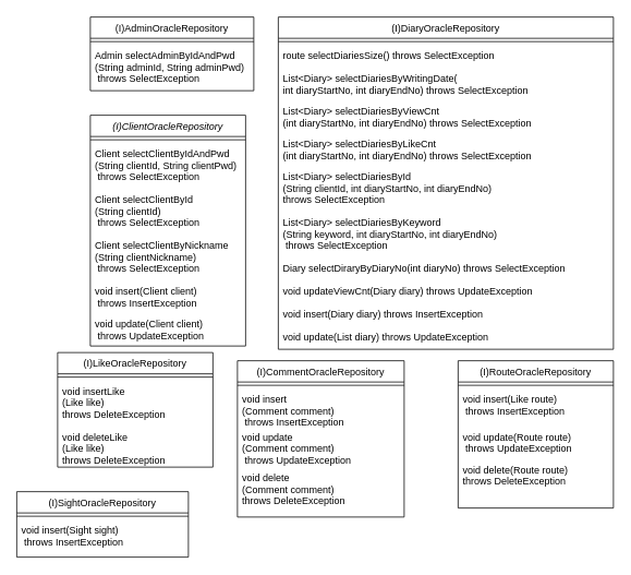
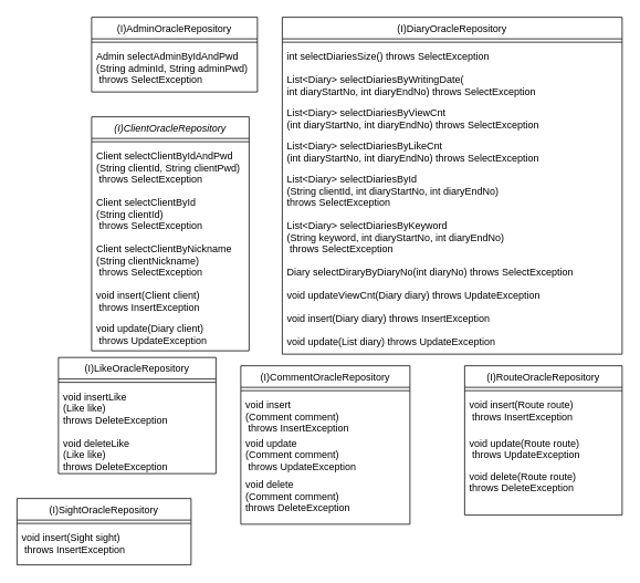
  <mxCell id="0" />
  <mxCell id="1" parent="0" />
  <mxCell id="2" value="(I)ClientOracleRepository" style="swimlane;fontStyle=2;align=center;verticalAlign=top;childLayout=stackLayout;horizontal=1;startSize=26;horizontalStack=0;resizeParent=1;resizeLast=0;collapsible=1;marginBottom=0;rounded=0;shadow=0;strokeWidth=1;" parent="1" vertex="1"><mxGeometry x="110" y="140" width="190" height="282" as="geometry"><mxRectangle x="230" y="140" width="160" height="26" as="alternateBounds" /></mxGeometry></mxCell>
  <mxCell id="3" value="" style="line;html=1;strokeWidth=1;align=left;verticalAlign=middle;spacingTop=-1;spacingLeft=3;spacingRight=3;rotatable=0;labelPosition=right;points=[];portConstraint=eastwest;" parent="2" vertex="1"><mxGeometry y="26" width="190" height="8" as="geometry" /></mxCell>
  <mxCell id="4" value="Client selectClientByIdAndPwd&#10;(String clientId, String clientPwd)&#10; throws SelectException&#10;" style="text;align=left;verticalAlign=top;spacingLeft=4;spacingRight=4;overflow=hidden;rotatable=0;points=[[0,0.5],[1,0.5]];portConstraint=eastwest;" parent="2" vertex="1"><mxGeometry y="34" width="190" height="56" as="geometry" /></mxCell>
  <mxCell id="5" value="Client selectClientById&#10;(String clientId)&#10; throws SelectException&#10;" style="text;align=left;verticalAlign=top;spacingLeft=4;spacingRight=4;overflow=hidden;rotatable=0;points=[[0,0.5],[1,0.5]];portConstraint=eastwest;" parent="2" vertex="1"><mxGeometry y="90" width="190" height="56" as="geometry" /></mxCell>
  <mxCell id="6" value="Client selectClientByNickname&#10;(String clientNickname)&#10; throws SelectException&#10;" style="text;align=left;verticalAlign=top;spacingLeft=4;spacingRight=4;overflow=hidden;rotatable=0;points=[[0,0.5],[1,0.5]];portConstraint=eastwest;" parent="2" vertex="1"><mxGeometry y="146" width="190" height="56" as="geometry" /></mxCell>
  <mxCell id="7" value="void insert(Client client)&#10; throws InsertException&#10;" style="text;align=left;verticalAlign=top;spacingLeft=4;spacingRight=4;overflow=hidden;rotatable=0;points=[[0,0.5],[1,0.5]];portConstraint=eastwest;" parent="2" vertex="1"><mxGeometry y="202" width="190" height="40" as="geometry" /></mxCell>
- <mxCell id="8" value="void update(Client client)&#10; throws UpdateException&#10;" style="text;align=left;verticalAlign=top;spacingLeft=4;spacingRight=4;overflow=hidden;rotatable=0;points=[[0,0.5],[1,0.5]];portConstraint=eastwest;" parent="2" vertex="1"><mxGeometry y="242" width="190" height="40" as="geometry" /></mxCell>
+ <mxCell id="8" value="void update(Diary client)&#10; throws UpdateException&#10;" style="text;align=left;verticalAlign=top;spacingLeft=4;spacingRight=4;overflow=hidden;rotatable=0;points=[[0,0.5],[1,0.5]];portConstraint=eastwest;" parent="2" vertex="1"><mxGeometry y="242" width="190" height="40" as="geometry" /></mxCell>
  <mxCell id="9" value="(I)DiaryOracleRepository" style="swimlane;fontStyle=0;align=center;verticalAlign=top;childLayout=stackLayout;horizontal=1;startSize=26;horizontalStack=0;resizeParent=1;resizeLast=0;collapsible=1;marginBottom=0;rounded=0;shadow=0;strokeWidth=1;" parent="1" vertex="1"><mxGeometry x="340" y="20" width="410" height="406" as="geometry"><mxRectangle x="550" y="140" width="160" height="26" as="alternateBounds" /></mxGeometry></mxCell>
  <mxCell id="10" value="" style="line;html=1;strokeWidth=1;align=left;verticalAlign=middle;spacingTop=-1;spacingLeft=3;spacingRight=3;rotatable=0;labelPosition=right;points=[];portConstraint=eastwest;" parent="9" vertex="1"><mxGeometry y="26" width="410" height="8" as="geometry" /></mxCell>
- <mxCell id="11" value="route selectDiariesSize() throws SelectException" style="text;align=left;verticalAlign=top;spacingLeft=4;spacingRight=4;overflow=hidden;rotatable=0;points=[[0,0.5],[1,0.5]];portConstraint=eastwest;" vertex="1" parent="9"><mxGeometry y="34" width="410" height="28" as="geometry" /></mxCell>
+ <mxCell id="11" value="int selectDiariesSize() throws SelectException" style="text;align=left;verticalAlign=top;spacingLeft=4;spacingRight=4;overflow=hidden;rotatable=0;points=[[0,0.5],[1,0.5]];portConstraint=eastwest;" vertex="1" parent="9"><mxGeometry y="34" width="410" height="28" as="geometry" /></mxCell>
  <mxCell id="12" value="List&lt;Diary&gt; selectDiariesByWritingDate(&#10;int diaryStartNo, int diaryEndNo) throws SelectException" style="text;align=left;verticalAlign=top;spacingLeft=4;spacingRight=4;overflow=hidden;rotatable=0;points=[[0,0.5],[1,0.5]];portConstraint=eastwest;" parent="9" vertex="1"><mxGeometry y="62" width="410" height="40" as="geometry" /></mxCell>
  <mxCell id="13" value="List&lt;Diary&gt; selectDiariesByViewCnt&#10;(int diaryStartNo, int diaryEndNo) throws SelectException" style="text;align=left;verticalAlign=top;spacingLeft=4;spacingRight=4;overflow=hidden;rotatable=0;points=[[0,0.5],[1,0.5]];portConstraint=eastwest;" parent="9" vertex="1"><mxGeometry y="102" width="410" height="40" as="geometry" /></mxCell>
  <mxCell id="14" value="List&lt;Diary&gt; selectDiariesByLikeCnt&#10;(int diaryStartNo, int diaryEndNo) throws SelectException" style="text;align=left;verticalAlign=top;spacingLeft=4;spacingRight=4;overflow=hidden;rotatable=0;points=[[0,0.5],[1,0.5]];portConstraint=eastwest;" parent="9" vertex="1"><mxGeometry y="142" width="410" height="40" as="geometry" /></mxCell>
  <mxCell id="15" value="List&lt;Diary&gt; selectDiariesById&#10;(String clientId, int diaryStartNo, int diaryEndNo)&#10;throws SelectException" style="text;align=left;verticalAlign=top;spacingLeft=4;spacingRight=4;overflow=hidden;rotatable=0;points=[[0,0.5],[1,0.5]];portConstraint=eastwest;" parent="9" vertex="1"><mxGeometry y="182" width="410" height="56" as="geometry" /></mxCell>
  <mxCell id="16" value="List&lt;Diary&gt; selectDiariesByKeyword&#10;(String keyword, int diaryStartNo, int diaryEndNo)&#10; throws SelectException" style="text;align=left;verticalAlign=top;spacingLeft=4;spacingRight=4;overflow=hidden;rotatable=0;points=[[0,0.5],[1,0.5]];portConstraint=eastwest;" parent="9" vertex="1"><mxGeometry y="238" width="410" height="56" as="geometry" /></mxCell>
  <mxCell id="17" value="Diary selectDiraryByDiaryNo(int diaryNo) throws SelectException" style="text;align=left;verticalAlign=top;spacingLeft=4;spacingRight=4;overflow=hidden;rotatable=0;points=[[0,0.5],[1,0.5]];portConstraint=eastwest;" parent="9" vertex="1"><mxGeometry y="294" width="410" height="28" as="geometry" /></mxCell>
  <mxCell id="18" value="void updateViewCnt(Diary diary) throws UpdateException" style="text;align=left;verticalAlign=top;spacingLeft=4;spacingRight=4;overflow=hidden;rotatable=0;points=[[0,0.5],[1,0.5]];portConstraint=eastwest;" parent="9" vertex="1"><mxGeometry y="322" width="410" height="28" as="geometry" /></mxCell>
  <mxCell id="19" value="void insert(Diary diary) throws InsertException" style="text;align=left;verticalAlign=top;spacingLeft=4;spacingRight=4;overflow=hidden;rotatable=0;points=[[0,0.5],[1,0.5]];portConstraint=eastwest;" parent="9" vertex="1"><mxGeometry y="350" width="410" height="28" as="geometry" /></mxCell>
  <mxCell id="20" value="void update(List diary) throws UpdateException" style="text;align=left;verticalAlign=top;spacingLeft=4;spacingRight=4;overflow=hidden;rotatable=0;points=[[0,0.5],[1,0.5]];portConstraint=eastwest;" parent="9" vertex="1"><mxGeometry y="378" width="410" height="28" as="geometry" /></mxCell>
  <mxCell id="21" value="(I)AdminOracleRepository" style="swimlane;fontStyle=0;align=center;verticalAlign=top;childLayout=stackLayout;horizontal=1;startSize=26;horizontalStack=0;resizeParent=1;resizeLast=0;collapsible=1;marginBottom=0;rounded=0;shadow=0;strokeWidth=1;" parent="1" vertex="1"><mxGeometry x="110" y="20" width="200" height="90" as="geometry"><mxRectangle x="550" y="140" width="160" height="26" as="alternateBounds" /></mxGeometry></mxCell>
  <mxCell id="22" value="" style="line;html=1;strokeWidth=1;align=left;verticalAlign=middle;spacingTop=-1;spacingLeft=3;spacingRight=3;rotatable=0;labelPosition=right;points=[];portConstraint=eastwest;" parent="21" vertex="1"><mxGeometry y="26" width="200" height="8" as="geometry" /></mxCell>
  <mxCell id="23" value="Admin selectAdminByIdAndPwd&#10;(String adminId, String adminPwd)&#10; throws SelectException&#10;" style="text;align=left;verticalAlign=top;spacingLeft=4;spacingRight=4;overflow=hidden;rotatable=0;points=[[0,0.5],[1,0.5]];portConstraint=eastwest;" parent="21" vertex="1"><mxGeometry y="34" width="200" height="56" as="geometry" /></mxCell>
  <mxCell id="24" value="(I)CommentOracleRepository" style="swimlane;fontStyle=0;align=center;verticalAlign=top;childLayout=stackLayout;horizontal=1;startSize=26;horizontalStack=0;resizeParent=1;resizeLast=0;collapsible=1;marginBottom=0;rounded=0;shadow=0;strokeWidth=1;" parent="1" vertex="1"><mxGeometry x="290" y="440" width="204" height="191" as="geometry"><mxRectangle x="550" y="140" width="160" height="26" as="alternateBounds" /></mxGeometry></mxCell>
  <mxCell id="25" value="" style="line;html=1;strokeWidth=1;align=left;verticalAlign=middle;spacingTop=-1;spacingLeft=3;spacingRight=3;rotatable=0;labelPosition=right;points=[];portConstraint=eastwest;" parent="24" vertex="1"><mxGeometry y="26" width="204" height="8" as="geometry" /></mxCell>
  <mxCell id="26" value="void insert&#10;(Comment comment)&#10; throws InsertException&#10;" style="text;align=left;verticalAlign=top;spacingLeft=4;spacingRight=4;overflow=hidden;rotatable=0;points=[[0,0.5],[1,0.5]];portConstraint=eastwest;" parent="24" vertex="1"><mxGeometry y="34" width="204" height="46" as="geometry" /></mxCell>
  <mxCell id="27" value="void update&#10;(Comment comment)&#10; throws UpdateException&#10;" style="text;align=left;verticalAlign=top;spacingLeft=4;spacingRight=4;overflow=hidden;rotatable=0;points=[[0,0.5],[1,0.5]];portConstraint=eastwest;" parent="24" vertex="1"><mxGeometry y="80" width="204" height="50" as="geometry" /></mxCell>
  <mxCell id="28" value="void delete&#10;(Comment comment)&#10;throws DeleteException" style="text;align=left;verticalAlign=top;spacingLeft=4;spacingRight=4;overflow=hidden;rotatable=0;points=[[0,0.5],[1,0.5]];portConstraint=eastwest;" parent="24" vertex="1"><mxGeometry y="130" width="204" height="50" as="geometry" /></mxCell>
  <mxCell id="29" value="(I)LikeOracleRepository" style="swimlane;fontStyle=0;align=center;verticalAlign=top;childLayout=stackLayout;horizontal=1;startSize=26;horizontalStack=0;resizeParent=1;resizeLast=0;collapsible=1;marginBottom=0;rounded=0;shadow=0;strokeWidth=1;" parent="1" vertex="1"><mxGeometry x="70" y="430" width="190" height="140" as="geometry"><mxRectangle x="550" y="140" width="160" height="26" as="alternateBounds" /></mxGeometry></mxCell>
  <mxCell id="30" value="" style="line;html=1;strokeWidth=1;align=left;verticalAlign=middle;spacingTop=-1;spacingLeft=3;spacingRight=3;rotatable=0;labelPosition=right;points=[];portConstraint=eastwest;" parent="29" vertex="1"><mxGeometry y="26" width="190" height="8" as="geometry" /></mxCell>
  <mxCell id="31" value="void insertLike&#10;(Like like)&#10;throws DeleteException" style="text;align=left;verticalAlign=top;spacingLeft=4;spacingRight=4;overflow=hidden;rotatable=0;points=[[0,0.5],[1,0.5]];portConstraint=eastwest;" parent="29" vertex="1"><mxGeometry y="34" width="190" height="56" as="geometry" /></mxCell>
  <mxCell id="32" value="void deleteLike&#10;(Like like)&#10;throws DeleteException&#10;" style="text;align=left;verticalAlign=top;spacingLeft=4;spacingRight=4;overflow=hidden;rotatable=0;points=[[0,0.5],[1,0.5]];portConstraint=eastwest;" parent="29" vertex="1"><mxGeometry y="90" width="190" height="50" as="geometry" /></mxCell>
  <mxCell id="33" value="(I)RouteOracleRepository" style="swimlane;fontStyle=0;align=center;verticalAlign=top;childLayout=stackLayout;horizontal=1;startSize=26;horizontalStack=0;resizeParent=1;resizeLast=0;collapsible=1;marginBottom=0;rounded=0;shadow=0;strokeWidth=1;" parent="1" vertex="1"><mxGeometry x="560" y="440" width="190" height="180" as="geometry"><mxRectangle x="550" y="140" width="160" height="26" as="alternateBounds" /></mxGeometry></mxCell>
  <mxCell id="34" value="" style="line;html=1;strokeWidth=1;align=left;verticalAlign=middle;spacingTop=-1;spacingLeft=3;spacingRight=3;rotatable=0;labelPosition=right;points=[];portConstraint=eastwest;" parent="33" vertex="1"><mxGeometry y="26" width="190" height="8" as="geometry" /></mxCell>
- <mxCell id="35" value="void insert(Like route)&#10; throws InsertException&#10;" style="text;align=left;verticalAlign=top;spacingLeft=4;spacingRight=4;overflow=hidden;rotatable=0;points=[[0,0.5],[1,0.5]];portConstraint=eastwest;" parent="33" vertex="1"><mxGeometry y="34" width="190" height="46" as="geometry" /></mxCell>
+ <mxCell id="35" value="void insert(Route route)&#10; throws InsertException&#10;" style="text;align=left;verticalAlign=top;spacingLeft=4;spacingRight=4;overflow=hidden;rotatable=0;points=[[0,0.5],[1,0.5]];portConstraint=eastwest;" parent="33" vertex="1"><mxGeometry y="34" width="190" height="46" as="geometry" /></mxCell>
  <mxCell id="36" value="void update(Route route)&#10; throws UpdateException&#10;" style="text;align=left;verticalAlign=top;spacingLeft=4;spacingRight=4;overflow=hidden;rotatable=0;points=[[0,0.5],[1,0.5]];portConstraint=eastwest;" parent="33" vertex="1"><mxGeometry y="80" width="190" height="40" as="geometry" /></mxCell>
  <mxCell id="37" value="void delete(Route route)&#10;throws DeleteException&#10;" style="text;align=left;verticalAlign=top;spacingLeft=4;spacingRight=4;overflow=hidden;rotatable=0;points=[[0,0.5],[1,0.5]];portConstraint=eastwest;" parent="33" vertex="1"><mxGeometry y="120" width="190" height="60" as="geometry" /></mxCell>
  <mxCell id="38" value="(I)SightOracleRepository" style="swimlane;fontStyle=0;align=center;verticalAlign=top;childLayout=stackLayout;horizontal=1;startSize=26;horizontalStack=0;resizeParent=1;resizeLast=0;collapsible=1;marginBottom=0;rounded=0;shadow=0;strokeWidth=1;" parent="1" vertex="1"><mxGeometry x="20" y="600" width="210" height="80" as="geometry"><mxRectangle x="550" y="140" width="160" height="26" as="alternateBounds" /></mxGeometry></mxCell>
  <mxCell id="39" value="" style="line;html=1;strokeWidth=1;align=left;verticalAlign=middle;spacingTop=-1;spacingLeft=3;spacingRight=3;rotatable=0;labelPosition=right;points=[];portConstraint=eastwest;" parent="38" vertex="1"><mxGeometry y="26" width="210" height="8" as="geometry" /></mxCell>
  <mxCell id="40" value="void insert(Sight sight)&#10; throws InsertException&#10;" style="text;align=left;verticalAlign=top;spacingLeft=4;spacingRight=4;overflow=hidden;rotatable=0;points=[[0,0.5],[1,0.5]];portConstraint=eastwest;" parent="38" vertex="1"><mxGeometry y="34" width="210" height="36" as="geometry" /></mxCell>
